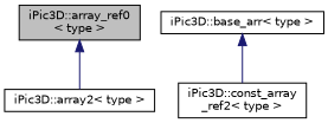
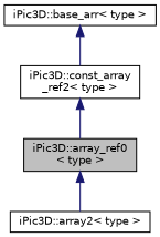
  digraph {
    node [color=black fillcolor=white fontname=Helvetica fontsize=10 shape=record style=filled]
    edge [color=midnightblue dir=back fontname=Helvetica fontsize=10 labelfontname=Helvetica labelfontsize=10 style=solid]
    n1 [fillcolor=grey75 fontcolor=black height=0.2 label="iPic3D::array_ref0\l\< type \>" width=0.4]
    n2 [height=0.2 label="iPic3D::array2\< type \>" width=0.4]
    n3 [height=0.2 label="iPic3D::const_array\l_ref2\< type \>" width=0.4]
    n4 [height=0.2 label="iPic3D::base_arr\< type \>" width=0.4]
    n1 -> n2
+   n3 -> n1
    n4 -> n3
  }
